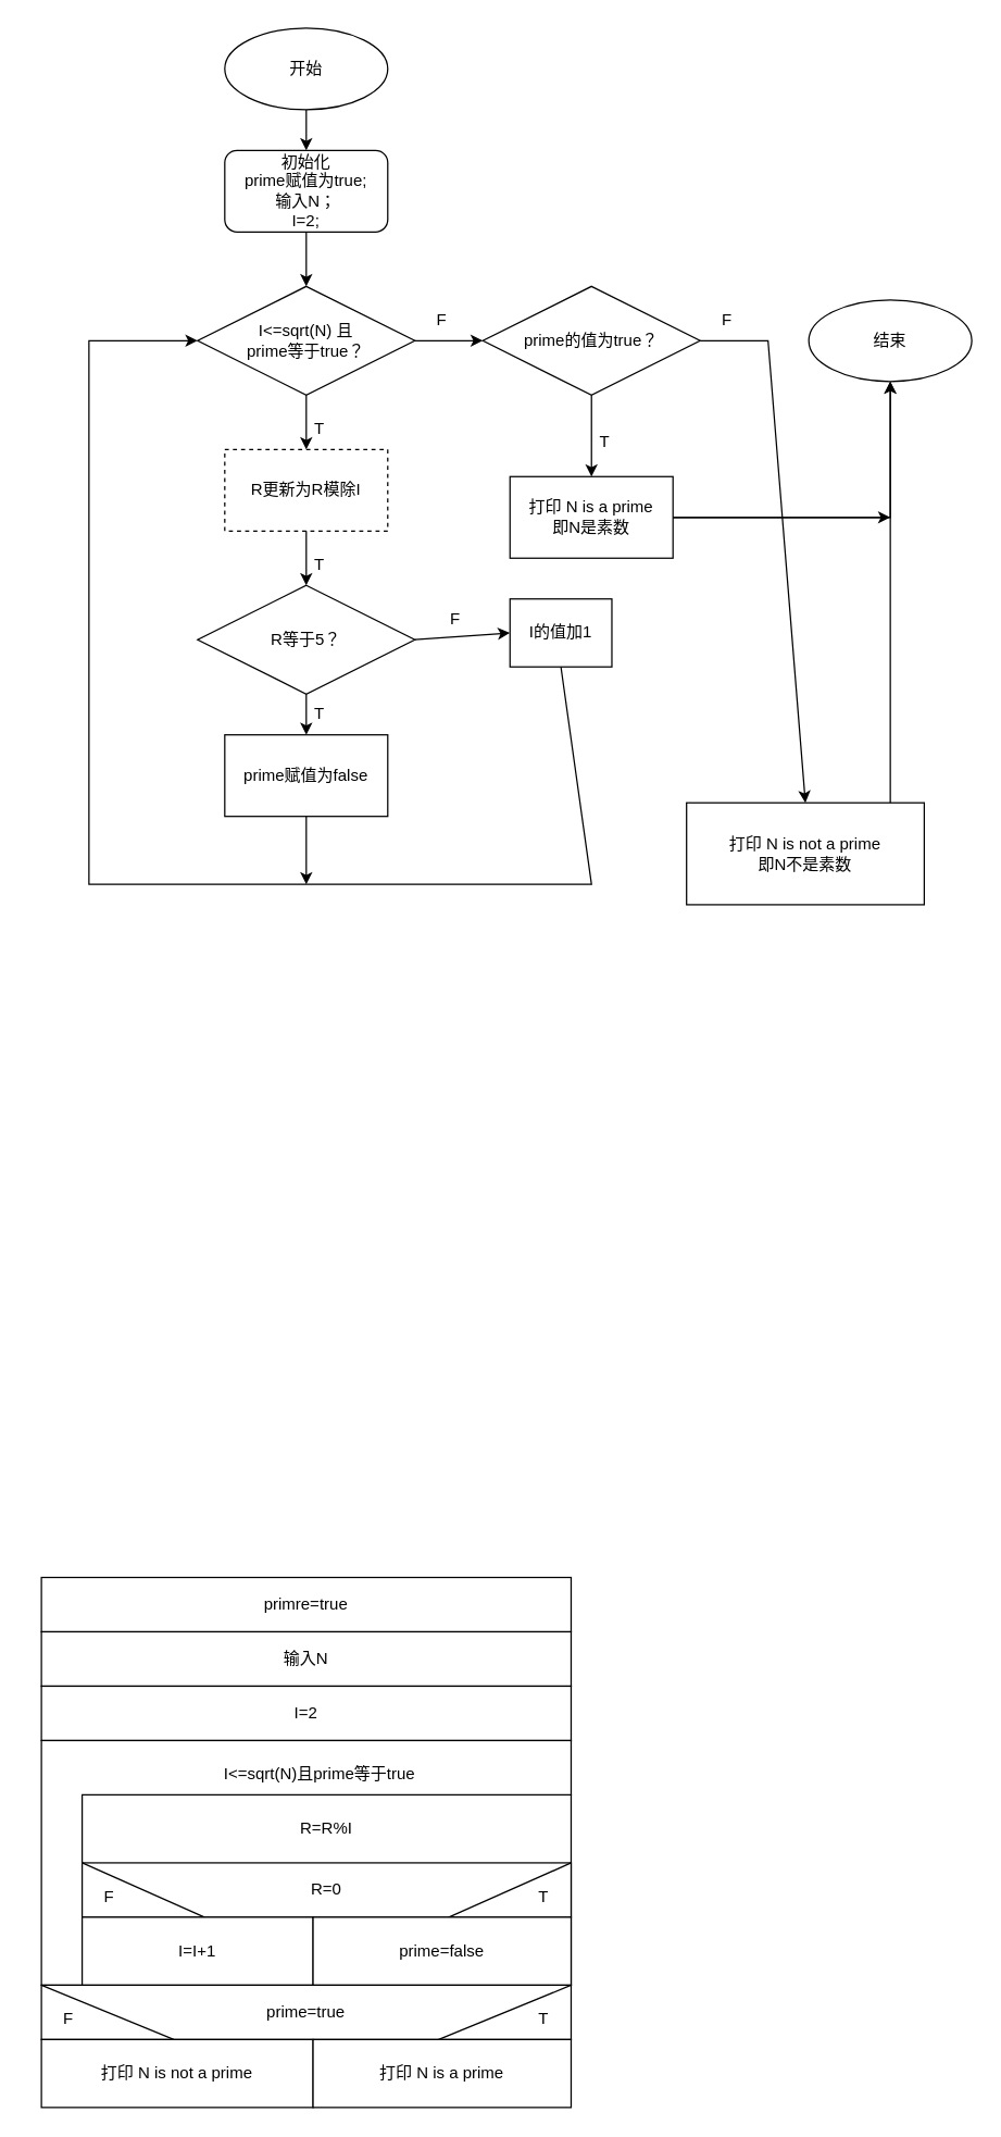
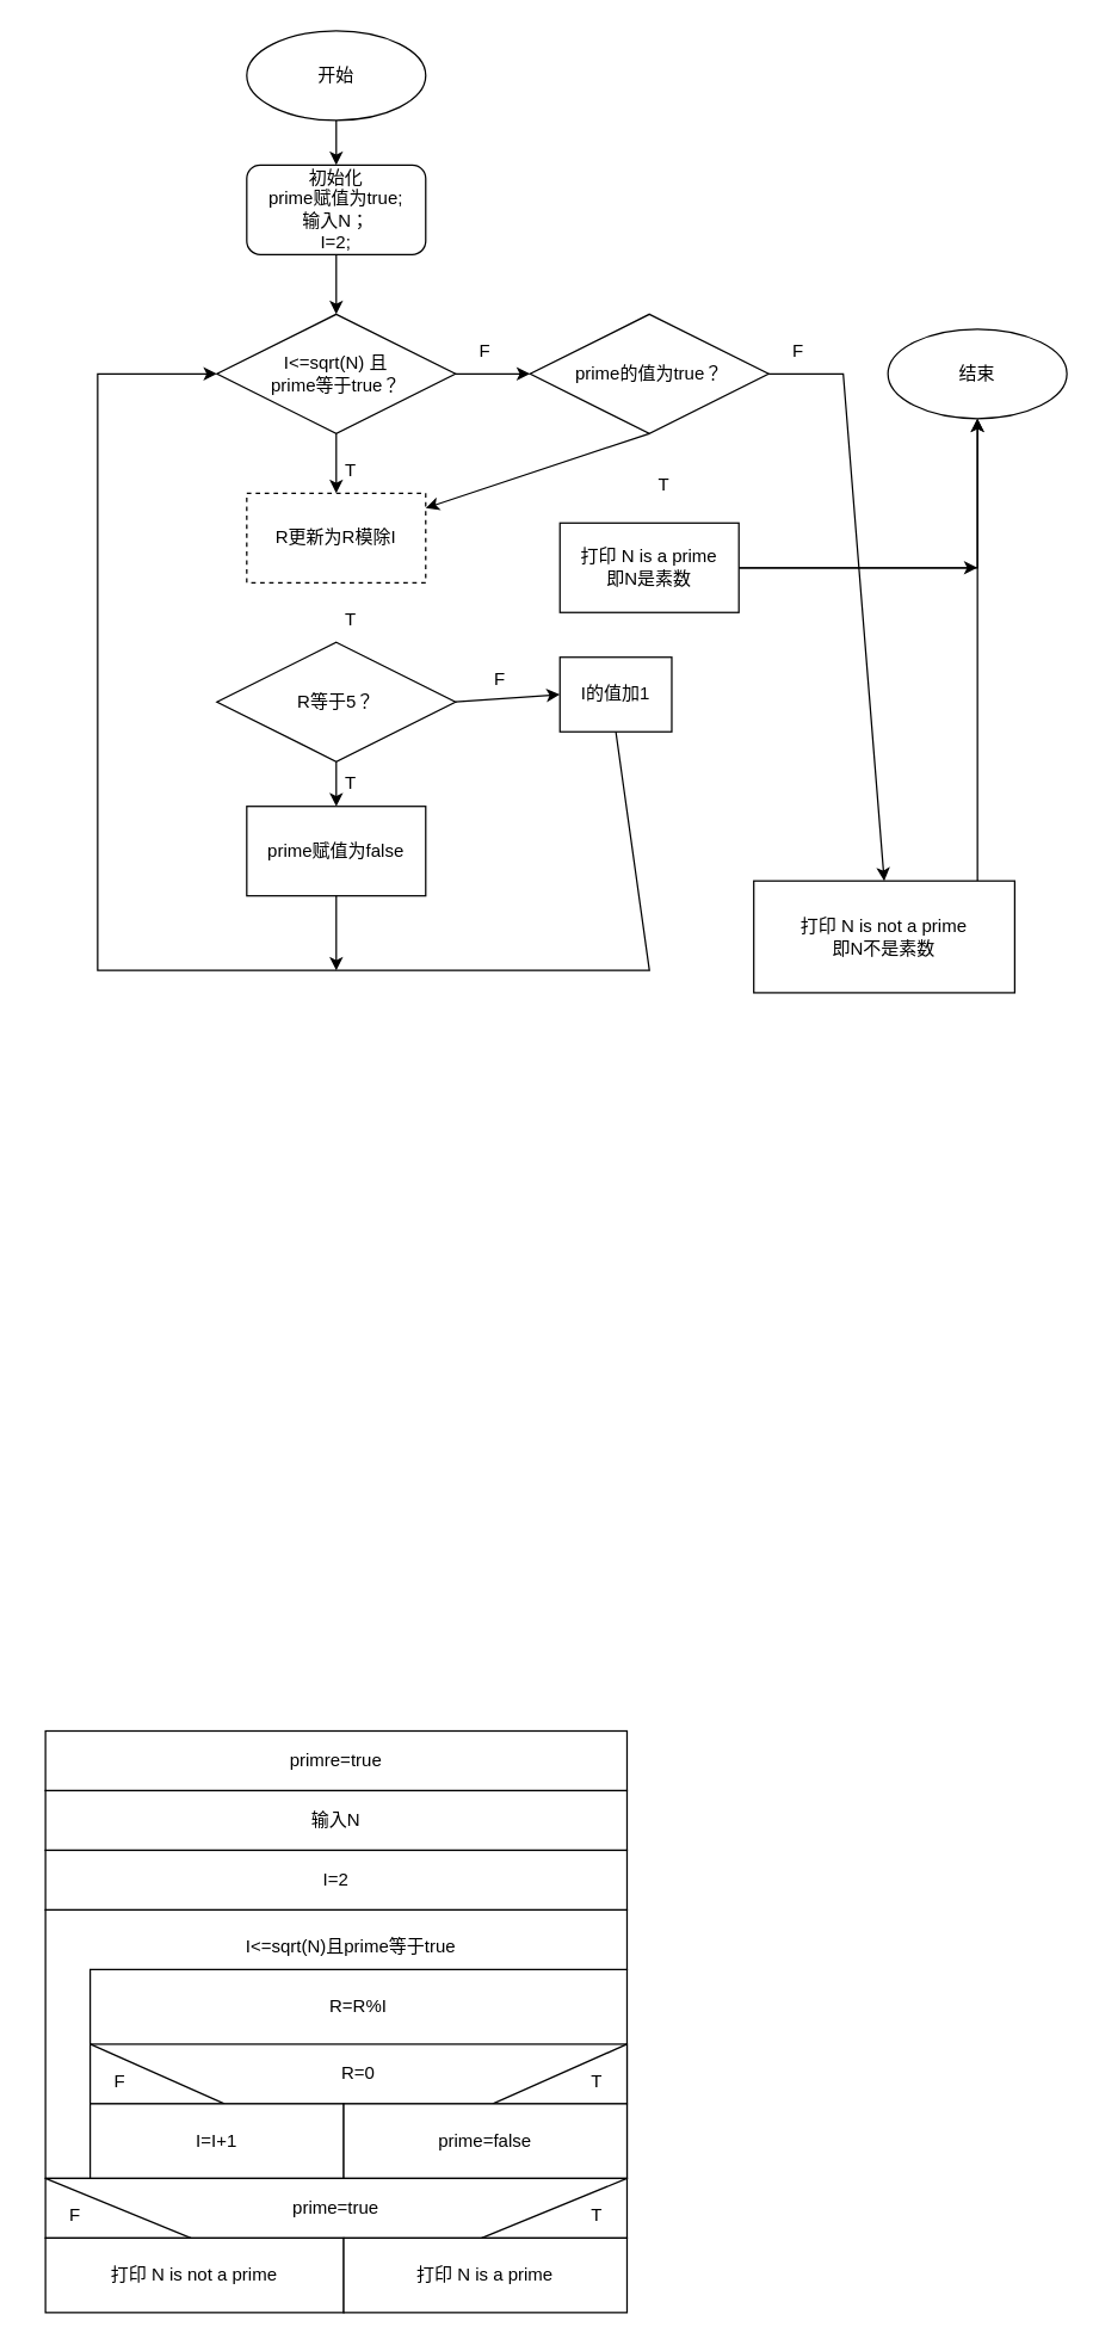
  <mxCell id="0" />
  <mxCell id="1" parent="0" />
  <mxCell id="2" value="初始化&lt;br&gt;prime赋值为true;&lt;br&gt;输入N；&lt;br&gt;I=2;" style="rounded=1;whiteSpace=wrap;html=1;" parent="1" vertex="1"><mxGeometry x="165" y="110" width="120" height="60" as="geometry" /></mxCell>
  <mxCell id="3" value="I&amp;lt;=sqrt(N) 且 &lt;br&gt;prime等于true？" style="rhombus;whiteSpace=wrap;html=1;" parent="1" vertex="1"><mxGeometry x="145" y="210" width="160" height="80" as="geometry" /></mxCell>
  <mxCell id="4" value="" style="endArrow=classic;html=1;rounded=0;exitX=1;exitY=0.5;exitDx=0;exitDy=0;entryX=0;entryY=0.5;entryDx=0;entryDy=0;" parent="1" source="3" target="23" edge="1"><mxGeometry width="50" height="50" relative="1" as="geometry"><mxPoint x="325" y="310" as="sourcePoint" /><mxPoint x="365" y="250" as="targetPoint" /></mxGeometry></mxCell>
  <mxCell id="5" value="" style="endArrow=classic;html=1;rounded=0;exitX=0.5;exitY=1;exitDx=0;exitDy=0;entryX=0.5;entryY=0;entryDx=0;entryDy=0;" parent="1" source="3" target="9" edge="1"><mxGeometry width="50" height="50" relative="1" as="geometry"><mxPoint x="325" y="310" as="sourcePoint" /><mxPoint x="225" y="370" as="targetPoint" /></mxGeometry></mxCell>
  <mxCell id="6" value="T" style="text;html=1;strokeColor=none;fillColor=none;align=center;verticalAlign=middle;whiteSpace=wrap;rounded=0;" parent="1" vertex="1"><mxGeometry x="205" y="300" width="60" height="30" as="geometry" /></mxCell>
  <mxCell id="7" value="F" style="text;html=1;strokeColor=none;fillColor=none;align=center;verticalAlign=middle;whiteSpace=wrap;rounded=0;" parent="1" vertex="1"><mxGeometry x="295" y="220" width="60" height="30" as="geometry" /></mxCell>
  <mxCell id="8" value="" style="endArrow=classic;html=1;rounded=0;exitX=0.5;exitY=1;exitDx=0;exitDy=0;" parent="1" source="2" target="3" edge="1"><mxGeometry width="50" height="50" relative="1" as="geometry"><mxPoint x="325" y="310" as="sourcePoint" /><mxPoint x="375" y="260" as="targetPoint" /></mxGeometry></mxCell>
  <mxCell id="9" value="R更新为R模除I" style="rounded=0;whiteSpace=wrap;html=1;dashed=1;" parent="1" vertex="1"><mxGeometry x="165" y="330" width="120" height="60" as="geometry" /></mxCell>
  <mxCell id="10" value="R等于5？" style="rhombus;whiteSpace=wrap;html=1;" parent="1" vertex="1"><mxGeometry x="145" y="430" width="160" height="80" as="geometry" /></mxCell>
- <mxCell id="11" value="" style="endArrow=classic;html=1;rounded=0;entryX=0.5;entryY=0;entryDx=0;entryDy=0;exitX=0.5;exitY=1;exitDx=0;exitDy=0;" parent="1" source="9" target="10" edge="1"><mxGeometry width="50" height="50" relative="1" as="geometry"><mxPoint x="225" y="410" as="sourcePoint" /><mxPoint x="225" y="430" as="targetPoint" /></mxGeometry></mxCell>
  <mxCell id="12" value="T" style="text;html=1;strokeColor=none;fillColor=none;align=center;verticalAlign=middle;whiteSpace=wrap;rounded=0;" parent="1" vertex="1"><mxGeometry x="205" y="400" width="60" height="30" as="geometry" /></mxCell>
  <mxCell id="13" value="" style="endArrow=classic;html=1;rounded=0;exitX=1;exitY=0.5;exitDx=0;exitDy=0;entryX=0;entryY=0.5;entryDx=0;entryDy=0;" parent="1" source="10" target="18" edge="1"><mxGeometry width="50" height="50" relative="1" as="geometry"><mxPoint x="335" y="470" as="sourcePoint" /><mxPoint x="415" y="470" as="targetPoint" /></mxGeometry></mxCell>
  <mxCell id="14" value="F" style="text;html=1;strokeColor=none;fillColor=none;align=center;verticalAlign=middle;whiteSpace=wrap;rounded=0;" parent="1" vertex="1"><mxGeometry x="305" y="440" width="60" height="30" as="geometry" /></mxCell>
  <mxCell id="15" value="" style="endArrow=classic;html=1;rounded=0;exitX=0.5;exitY=1;exitDx=0;exitDy=0;entryX=0.5;entryY=0;entryDx=0;entryDy=0;" parent="1" source="10" target="17" edge="1"><mxGeometry width="50" height="50" relative="1" as="geometry"><mxPoint x="395" y="600" as="sourcePoint" /><mxPoint x="225" y="550" as="targetPoint" /></mxGeometry></mxCell>
  <mxCell id="16" value="T" style="text;html=1;strokeColor=none;fillColor=none;align=center;verticalAlign=middle;whiteSpace=wrap;rounded=0;" parent="1" vertex="1"><mxGeometry x="205" y="510" width="60" height="30" as="geometry" /></mxCell>
  <mxCell id="17" value="prime赋值为false" style="rounded=0;whiteSpace=wrap;html=1;" parent="1" vertex="1"><mxGeometry x="165" y="540" width="120" height="60" as="geometry" /></mxCell>
  <mxCell id="18" value="I的值加1" style="rounded=0;whiteSpace=wrap;html=1;" parent="1" vertex="1"><mxGeometry x="375" y="440" width="75" height="50" as="geometry" /></mxCell>
  <mxCell id="19" value="" style="endArrow=classic;html=1;rounded=0;exitX=0.5;exitY=1;exitDx=0;exitDy=0;entryX=0;entryY=0.5;entryDx=0;entryDy=0;" parent="1" source="18" target="3" edge="1"><mxGeometry width="50" height="50" relative="1" as="geometry"><mxPoint x="455" y="400" as="sourcePoint" /><mxPoint x="65" y="250" as="targetPoint" /><Array as="points"><mxPoint x="435" y="650" /><mxPoint x="65" y="650" /><mxPoint x="65" y="250" /></Array></mxGeometry></mxCell>
  <mxCell id="20" value="" style="endArrow=classic;html=1;rounded=0;exitX=0.5;exitY=1;exitDx=0;exitDy=0;" parent="1" source="17" edge="1"><mxGeometry width="50" height="50" relative="1" as="geometry"><mxPoint x="435" y="540" as="sourcePoint" /><mxPoint x="225" y="650" as="targetPoint" /></mxGeometry></mxCell>
  <mxCell id="21" style="edgeStyle=orthogonalEdgeStyle;rounded=0;orthogonalLoop=1;jettySize=auto;html=1;" parent="1" source="22" target="52" edge="1"><mxGeometry relative="1" as="geometry" /></mxCell>
  <mxCell id="22" value="打印 N is a prime&lt;br&gt;即N是素数" style="rounded=0;whiteSpace=wrap;html=1;" parent="1" vertex="1"><mxGeometry x="375" y="350" width="120" height="60" as="geometry" /></mxCell>
  <mxCell id="23" value="prime的值为true？" style="rhombus;whiteSpace=wrap;html=1;" parent="1" vertex="1"><mxGeometry x="355" y="210" width="160" height="80" as="geometry" /></mxCell>
- <mxCell id="24" value="" style="endArrow=classic;html=1;rounded=0;exitX=0.5;exitY=1;exitDx=0;exitDy=0;entryX=0.5;entryY=0;entryDx=0;entryDy=0;" parent="1" source="23" target="22" edge="1"><mxGeometry width="50" height="50" relative="1" as="geometry"><mxPoint x="535" y="350" as="sourcePoint" /><mxPoint x="585" y="300" as="targetPoint" /></mxGeometry></mxCell>
+ <mxCell id="24" value="" style="endArrow=classic;html=1;rounded=0;exitX=0.5;exitY=1;exitDx=0;exitDy=0;" parent="1" source="23" target="9" edge="1"><mxGeometry width="50" height="50" relative="1" as="geometry"><mxPoint x="535" y="350" as="sourcePoint" /><mxPoint x="585" y="300" as="targetPoint" /></mxGeometry></mxCell>
  <mxCell id="25" value="T" style="text;html=1;strokeColor=none;fillColor=none;align=center;verticalAlign=middle;whiteSpace=wrap;rounded=0;" parent="1" vertex="1"><mxGeometry x="415" y="310" width="60" height="30" as="geometry" /></mxCell>
  <mxCell id="26" style="edgeStyle=orthogonalEdgeStyle;rounded=0;orthogonalLoop=1;jettySize=auto;html=1;entryX=0.5;entryY=1;entryDx=0;entryDy=0;" parent="1" source="27" target="52" edge="1"><mxGeometry relative="1" as="geometry"><Array as="points"><mxPoint x="655" y="620" /></Array></mxGeometry></mxCell>
  <mxCell id="27" value="打印 N is not a prime&lt;br&gt;即N不是素数" style="rounded=0;whiteSpace=wrap;html=1;" parent="1" vertex="1"><mxGeometry x="505" y="590" width="175" height="75" as="geometry" /></mxCell>
  <mxCell id="28" value="" style="endArrow=classic;html=1;rounded=0;exitX=1;exitY=0.5;exitDx=0;exitDy=0;entryX=0.5;entryY=0;entryDx=0;entryDy=0;" parent="1" source="23" target="27" edge="1"><mxGeometry width="50" height="50" relative="1" as="geometry"><mxPoint x="535" y="430" as="sourcePoint" /><mxPoint x="585" y="380" as="targetPoint" /><Array as="points"><mxPoint x="565" y="250" /></Array></mxGeometry></mxCell>
  <mxCell id="29" value="F" style="text;html=1;strokeColor=none;fillColor=none;align=center;verticalAlign=middle;whiteSpace=wrap;rounded=0;" parent="1" vertex="1"><mxGeometry x="505" y="220" width="60" height="30" as="geometry" /></mxCell>
  <mxCell id="30" value="primre=true" style="rounded=0;whiteSpace=wrap;html=1;" parent="1" vertex="1"><mxGeometry x="30" y="1160" width="390" height="40" as="geometry" /></mxCell>
  <mxCell id="31" value="输入N" style="rounded=0;whiteSpace=wrap;html=1;" parent="1" vertex="1"><mxGeometry x="30" y="1200" width="390" height="40" as="geometry" /></mxCell>
  <mxCell id="32" value="I=2" style="rounded=0;whiteSpace=wrap;html=1;" parent="1" vertex="1"><mxGeometry x="30" y="1240" width="390" height="40" as="geometry" /></mxCell>
  <mxCell id="33" value="" style="rounded=0;whiteSpace=wrap;html=1;" parent="1" vertex="1"><mxGeometry x="30" y="1280" width="390" height="180" as="geometry" /></mxCell>
  <mxCell id="34" value="R=R%I" style="shape=partialRectangle;whiteSpace=wrap;html=1;bottom=0;right=0;fillColor=none;" parent="1" vertex="1"><mxGeometry x="60" y="1320" width="360" height="50" as="geometry" /></mxCell>
  <mxCell id="35" value="I&amp;lt;=sqrt(N)且prime等于true" style="text;html=1;strokeColor=none;fillColor=none;align=center;verticalAlign=middle;whiteSpace=wrap;rounded=0;" parent="1" vertex="1"><mxGeometry x="150" y="1290" width="170" height="30" as="geometry" /></mxCell>
  <mxCell id="36" value="R=0" style="rounded=0;whiteSpace=wrap;html=1;" parent="1" vertex="1"><mxGeometry x="60" y="1370" width="360" height="40" as="geometry" /></mxCell>
  <mxCell id="37" value="" style="endArrow=none;html=1;rounded=0;exitX=0;exitY=0;exitDx=0;exitDy=0;entryX=0.25;entryY=1;entryDx=0;entryDy=0;" parent="1" source="36" target="36" edge="1"><mxGeometry width="50" height="50" relative="1" as="geometry"><mxPoint x="310" y="1050" as="sourcePoint" /><mxPoint x="360" y="1000" as="targetPoint" /></mxGeometry></mxCell>
  <mxCell id="38" value="" style="endArrow=none;html=1;rounded=0;exitX=1;exitY=0;exitDx=0;exitDy=0;entryX=0.75;entryY=1;entryDx=0;entryDy=0;" parent="1" source="36" target="36" edge="1"><mxGeometry width="50" height="50" relative="1" as="geometry"><mxPoint x="310" y="1050" as="sourcePoint" /><mxPoint x="360" y="1000" as="targetPoint" /></mxGeometry></mxCell>
  <mxCell id="39" value="F" style="text;html=1;strokeColor=none;fillColor=none;align=center;verticalAlign=middle;whiteSpace=wrap;rounded=0;" parent="1" vertex="1"><mxGeometry x="50" y="1380" width="60" height="30" as="geometry" /></mxCell>
  <mxCell id="40" value="T" style="text;html=1;strokeColor=none;fillColor=none;align=center;verticalAlign=middle;whiteSpace=wrap;rounded=0;" parent="1" vertex="1"><mxGeometry x="370" y="1380" width="60" height="30" as="geometry" /></mxCell>
  <mxCell id="41" value="I=I+1" style="rounded=0;whiteSpace=wrap;html=1;" parent="1" vertex="1"><mxGeometry x="60" y="1410" width="170" height="50" as="geometry" /></mxCell>
  <mxCell id="42" value="prime=false" style="rounded=0;whiteSpace=wrap;html=1;" parent="1" vertex="1"><mxGeometry x="230" y="1410" width="190" height="50" as="geometry" /></mxCell>
  <mxCell id="43" value="prime=true" style="rounded=0;whiteSpace=wrap;html=1;" parent="1" vertex="1"><mxGeometry x="30" y="1460" width="390" height="40" as="geometry" /></mxCell>
  <mxCell id="44" value="" style="endArrow=none;html=1;rounded=0;exitX=0;exitY=0;exitDx=0;exitDy=0;entryX=0.25;entryY=1;entryDx=0;entryDy=0;" parent="1" source="43" target="43" edge="1"><mxGeometry width="50" height="50" relative="1" as="geometry"><mxPoint x="280" y="1140" as="sourcePoint" /><mxPoint x="330" y="1090" as="targetPoint" /></mxGeometry></mxCell>
  <mxCell id="45" value="" style="endArrow=none;html=1;rounded=0;exitX=1;exitY=0;exitDx=0;exitDy=0;entryX=0.75;entryY=1;entryDx=0;entryDy=0;" parent="1" source="43" target="43" edge="1"><mxGeometry width="50" height="50" relative="1" as="geometry"><mxPoint x="280" y="1140" as="sourcePoint" /><mxPoint x="330" y="1090" as="targetPoint" /></mxGeometry></mxCell>
  <mxCell id="46" value="F" style="text;html=1;strokeColor=none;fillColor=none;align=center;verticalAlign=middle;whiteSpace=wrap;rounded=0;" parent="1" vertex="1"><mxGeometry x="20" y="1470" width="60" height="30" as="geometry" /></mxCell>
  <mxCell id="47" value="T" style="text;html=1;strokeColor=none;fillColor=none;align=center;verticalAlign=middle;whiteSpace=wrap;rounded=0;" parent="1" vertex="1"><mxGeometry x="370" y="1470" width="60" height="30" as="geometry" /></mxCell>
  <mxCell id="48" value="打印 N is not a prime" style="rounded=0;whiteSpace=wrap;html=1;" parent="1" vertex="1"><mxGeometry x="30" y="1500" width="200" height="50" as="geometry" /></mxCell>
  <mxCell id="49" value="打印 N is a prime" style="rounded=0;whiteSpace=wrap;html=1;" parent="1" vertex="1"><mxGeometry x="230" y="1500" width="190" height="50" as="geometry" /></mxCell>
  <mxCell id="50" value="" style="edgeStyle=orthogonalEdgeStyle;rounded=0;orthogonalLoop=1;jettySize=auto;html=1;" parent="1" source="51" target="2" edge="1"><mxGeometry relative="1" as="geometry" /></mxCell>
  <mxCell id="51" value="开始" style="ellipse;whiteSpace=wrap;html=1;" parent="1" vertex="1"><mxGeometry x="165" y="20" width="120" height="60" as="geometry" /></mxCell>
  <mxCell id="52" value="结束" style="ellipse;whiteSpace=wrap;html=1;" parent="1" vertex="1"><mxGeometry x="595" y="220" width="120" height="60" as="geometry" /></mxCell>
  <mxCell id="53" value="" style="endArrow=classic;html=1;rounded=0;exitX=1;exitY=0.5;exitDx=0;exitDy=0;" parent="1" source="22" edge="1"><mxGeometry width="50" height="50" relative="1" as="geometry"><mxPoint x="525" y="470" as="sourcePoint" /><mxPoint x="655" y="380" as="targetPoint" /></mxGeometry></mxCell>
